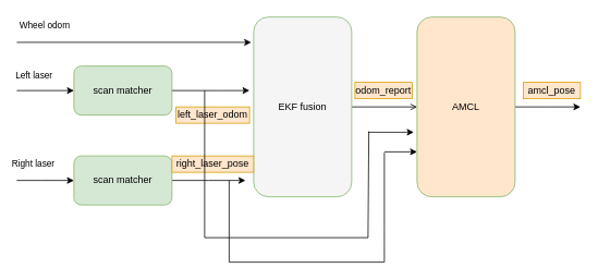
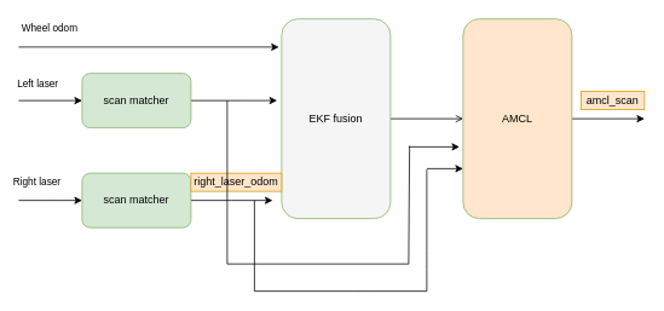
  <mxCell id="0" />
  <mxCell id="1" parent="0" />
  <mxCell id="2" style="edgeStyle=orthogonalEdgeStyle;rounded=0;orthogonalLoop=1;jettySize=auto;html=1;entryX=-0.042;entryY=0.409;entryDx=0;entryDy=0;entryPerimeter=0;" edge="1" parent="1" source="3" target="10"><mxGeometry relative="1" as="geometry"><mxPoint x="290" y="110" as="targetPoint" /><Array as="points"><mxPoint x="270" y="110" /><mxPoint x="270" y="110" /></Array></mxGeometry></mxCell>
  <mxCell id="3" value="scan matcher" style="rounded=1;whiteSpace=wrap;html=1;fillColor=#d5e8d4;strokeColor=#82b366;" vertex="1" parent="1"><mxGeometry x="90" y="80" width="120" height="60" as="geometry" /></mxCell>
  <mxCell id="4" style="edgeStyle=orthogonalEdgeStyle;rounded=0;orthogonalLoop=1;jettySize=auto;html=1;" edge="1" parent="1" source="5"><mxGeometry relative="1" as="geometry"><mxPoint x="300" y="220" as="targetPoint" /></mxGeometry></mxCell>
  <mxCell id="5" value="scan matcher" style="rounded=1;whiteSpace=wrap;html=1;fillColor=#d5e8d4;strokeColor=#82b366;" vertex="1" parent="1"><mxGeometry x="90" y="190" width="120" height="60" as="geometry" /></mxCell>
  <mxCell id="6" value="" style="endArrow=classic;html=1;" edge="1" parent="1" target="3"><mxGeometry width="50" height="50" relative="1" as="geometry"><mxPoint x="20" y="110" as="sourcePoint" /><mxPoint x="80" y="80" as="targetPoint" /></mxGeometry></mxCell>
  <mxCell id="7" value="Left laser" style="edgeLabel;html=1;align=center;verticalAlign=middle;resizable=0;points=[];" vertex="1" connectable="0" parent="6"><mxGeometry x="-0.371" y="-2" relative="1" as="geometry"><mxPoint x="-2" y="-22" as="offset" /></mxGeometry></mxCell>
  <mxCell id="8" value="Right laser" style="endArrow=classic;html=1;entryX=0;entryY=0.5;entryDx=0;entryDy=0;" edge="1" parent="1" target="5"><mxGeometry x="0.143" y="28" width="50" height="50" relative="1" as="geometry"><mxPoint x="20" y="220" as="sourcePoint" /><mxPoint x="330" y="230" as="targetPoint" /><Array as="points"><mxPoint x="60" y="220" /></Array><mxPoint x="-20" y="8" as="offset" /></mxGeometry></mxCell>
  <mxCell id="9" style="edgeStyle=orthogonalEdgeStyle;rounded=0;orthogonalLoop=1;jettySize=auto;html=1;endArrow=open;" edge="1" parent="1" source="10" target="16"><mxGeometry relative="1" as="geometry" /></mxCell>
  <mxCell id="10" value="EKF fusion" style="rounded=1;whiteSpace=wrap;html=1;fillColor=#f5f5f5;strokeColor=#82b366;" vertex="1" parent="1"><mxGeometry x="310" y="20" width="120" height="220" as="geometry" /></mxCell>
  <mxCell id="11" value="" style="endArrow=classic;html=1;entryX=-0.025;entryY=0.141;entryDx=0;entryDy=0;entryPerimeter=0;" edge="1" parent="1" target="10"><mxGeometry width="50" height="50" relative="1" as="geometry"><mxPoint x="20" y="51" as="sourcePoint" /><mxPoint x="330" y="230" as="targetPoint" /></mxGeometry></mxCell>
  <mxCell id="12" value="Wheel odom" style="edgeLabel;html=1;align=center;verticalAlign=middle;resizable=0;points=[];" vertex="1" connectable="0" parent="11"><mxGeometry x="-0.451" y="3" relative="1" as="geometry"><mxPoint x="-46" y="-18.01" as="offset" /></mxGeometry></mxCell>
- <mxCell id="13" value="left_laser_odom" style="text;html=1;strokeColor=#d79b00;fillColor=#ffe6cc;align=center;verticalAlign=middle;whiteSpace=wrap;rounded=0;" vertex="1" parent="1"><mxGeometry x="215" y="130" width="90" height="20" as="geometry" /></mxCell>
- <mxCell id="14" value="right_laser_pose" style="text;html=1;strokeColor=#d79b00;fillColor=#ffe6cc;align=center;verticalAlign=middle;whiteSpace=wrap;rounded=0;" vertex="1" parent="1"><mxGeometry x="210" y="190" width="100" height="20" as="geometry" /></mxCell>
+ <mxCell id="14" value="right_laser_odom" style="text;html=1;strokeColor=#d79b00;fillColor=#ffe6cc;align=center;verticalAlign=middle;whiteSpace=wrap;rounded=0;" vertex="1" parent="1"><mxGeometry x="210" y="190" width="100" height="20" as="geometry" /></mxCell>
  <mxCell id="15" value="" style="edgeStyle=orthogonalEdgeStyle;rounded=0;orthogonalLoop=1;jettySize=auto;html=1;" edge="1" parent="1" source="16"><mxGeometry relative="1" as="geometry"><mxPoint x="710" y="130" as="targetPoint" /></mxGeometry></mxCell>
  <mxCell id="16" value="AMCL" style="rounded=1;whiteSpace=wrap;html=1;fillColor=#ffe6cc;strokeColor=#82b366;" vertex="1" parent="1"><mxGeometry x="510" y="20" width="120" height="220" as="geometry" /></mxCell>
- <mxCell id="17" value="odom_report" style="text;html=1;strokeColor=#d79b00;fillColor=#ffe6cc;align=center;verticalAlign=middle;whiteSpace=wrap;rounded=0;" vertex="1" parent="1"><mxGeometry x="434" y="100" width="70" height="20" as="geometry" /></mxCell>
- <mxCell id="18" value="amcl_pose" style="text;html=1;strokeColor=#d79b00;fillColor=#ffe6cc;align=center;verticalAlign=middle;whiteSpace=wrap;rounded=0;" vertex="1" parent="1"><mxGeometry x="640" y="100" width="70" height="20" as="geometry" /></mxCell>
+ <mxCell id="18" value="amcl_scan" style="text;html=1;strokeColor=#d79b00;fillColor=#ffe6cc;align=center;verticalAlign=middle;whiteSpace=wrap;rounded=0;" vertex="1" parent="1"><mxGeometry x="640" y="100" width="70" height="20" as="geometry" /></mxCell>
  <mxCell id="19" value="" style="endArrow=classic;html=1;entryX=-0.033;entryY=0.641;entryDx=0;entryDy=0;entryPerimeter=0;" edge="1" parent="1" target="16"><mxGeometry width="50" height="50" relative="1" as="geometry"><mxPoint x="450" y="161" as="sourcePoint" /><mxPoint x="400" y="290" as="targetPoint" /></mxGeometry></mxCell>
  <mxCell id="20" value="" style="endArrow=none;html=1;" edge="1" parent="1"><mxGeometry width="50" height="50" relative="1" as="geometry"><mxPoint x="250" y="290" as="sourcePoint" /><mxPoint x="250" y="110" as="targetPoint" /></mxGeometry></mxCell>
  <mxCell id="21" value="" style="endArrow=none;html=1;" edge="1" parent="1"><mxGeometry width="50" height="50" relative="1" as="geometry"><mxPoint x="250" y="290" as="sourcePoint" /><mxPoint x="450" y="290" as="targetPoint" /></mxGeometry></mxCell>
  <mxCell id="22" value="" style="endArrow=none;html=1;" edge="1" parent="1"><mxGeometry width="50" height="50" relative="1" as="geometry"><mxPoint x="450" y="290" as="sourcePoint" /><mxPoint x="451" y="160" as="targetPoint" /></mxGeometry></mxCell>
  <mxCell id="23" value="" style="endArrow=none;html=1;" edge="1" parent="1"><mxGeometry width="50" height="50" relative="1" as="geometry"><mxPoint x="280" y="320" as="sourcePoint" /><mxPoint x="280" y="220" as="targetPoint" /></mxGeometry></mxCell>
  <mxCell id="24" value="" style="endArrow=none;html=1;" edge="1" parent="1"><mxGeometry width="50" height="50" relative="1" as="geometry"><mxPoint x="280" y="320" as="sourcePoint" /><mxPoint x="470" y="320" as="targetPoint" /><Array as="points"><mxPoint x="400" y="320" /></Array></mxGeometry></mxCell>
  <mxCell id="25" value="" style="endArrow=none;html=1;" edge="1" parent="1"><mxGeometry width="50" height="50" relative="1" as="geometry"><mxPoint x="470" y="320" as="sourcePoint" /><mxPoint x="470" y="186" as="targetPoint" /><Array as="points"><mxPoint x="470" y="286" /></Array></mxGeometry></mxCell>
  <mxCell id="26" value="" style="endArrow=classic;html=1;entryX=0;entryY=0.75;entryDx=0;entryDy=0;" edge="1" parent="1" target="16"><mxGeometry width="50" height="50" relative="1" as="geometry"><mxPoint x="470" y="185" as="sourcePoint" /><mxPoint x="500" y="190" as="targetPoint" /></mxGeometry></mxCell>
